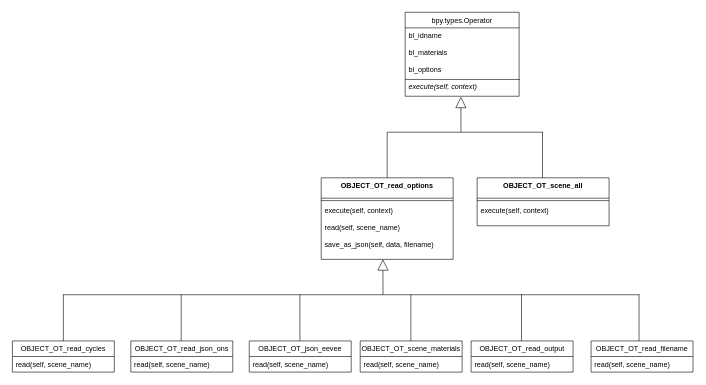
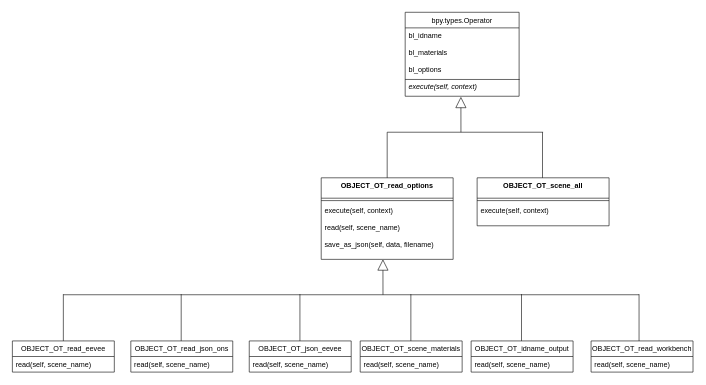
  <mxCell id="0" />
  <mxCell id="1" parent="0" />
  <mxCell id="2" value="bpy.types.Operator" style="swimlane;fontStyle=0;childLayout=stackLayout;horizontal=1;startSize=26;fillColor=none;horizontalStack=0;resizeParent=1;resizeParentMax=0;resizeLast=0;collapsible=1;marginBottom=0;" vertex="1" parent="1"><mxGeometry x="675" y="20" width="190" height="140" as="geometry" /></mxCell>
  <mxCell id="3" value="bl_idname&#10;&#10;bl_materials&#10;&#10;bl_options" style="text;strokeColor=none;fillColor=none;align=left;verticalAlign=top;spacingLeft=4;spacingRight=4;overflow=hidden;rotatable=0;points=[[0,0.5],[1,0.5]];portConstraint=eastwest;" vertex="1" parent="2"><mxGeometry y="26" width="190" height="84" as="geometry" /></mxCell>
  <mxCell id="4" value="execute(self, context)&#10;" style="text;strokeColor=none;fillColor=none;align=left;verticalAlign=top;spacingLeft=4;spacingRight=4;overflow=hidden;rotatable=0;points=[[0,0.5],[1,0.5]];portConstraint=eastwest;fontStyle=2" vertex="1" parent="2"><mxGeometry y="110" width="190" height="30" as="geometry" /></mxCell>
  <mxCell id="5" value="" style="endArrow=none;html=1;entryX=1.005;entryY=1.024;entryDx=0;entryDy=0;entryPerimeter=0;exitX=0;exitY=0.067;exitDx=0;exitDy=0;exitPerimeter=0;" edge="1" parent="2" source="4" target="3"><mxGeometry width="50" height="50" relative="1" as="geometry"><mxPoint x="45" y="233" as="sourcePoint" /><mxPoint x="95" y="183" as="targetPoint" /></mxGeometry></mxCell>
  <mxCell id="6" value="OBJECT_OT_read_options&#10;" style="swimlane;fontStyle=1;align=center;verticalAlign=top;childLayout=stackLayout;horizontal=1;startSize=34;horizontalStack=0;resizeParent=1;resizeParentMax=0;resizeLast=0;collapsible=1;marginBottom=0;" vertex="1" parent="1"><mxGeometry x="535" y="296" width="220" height="136" as="geometry" /></mxCell>
  <mxCell id="7" value="" style="line;strokeWidth=1;fillColor=none;align=left;verticalAlign=middle;spacingTop=-1;spacingLeft=3;spacingRight=3;rotatable=0;labelPosition=right;points=[];portConstraint=eastwest;" vertex="1" parent="6"><mxGeometry y="34" width="220" height="8" as="geometry" /></mxCell>
  <mxCell id="8" value="execute(self, context)&#10;&#10;read(self, scene_name)&#10;&#10;save_as_json(self, data, filename)&#10;" style="text;strokeColor=none;fillColor=none;align=left;verticalAlign=top;spacingLeft=4;spacingRight=4;overflow=hidden;rotatable=0;points=[[0,0.5],[1,0.5]];portConstraint=eastwest;" vertex="1" parent="6"><mxGeometry y="42" width="220" height="94" as="geometry" /></mxCell>
  <mxCell id="9" value="OBJECT_OT_scene_all" style="swimlane;fontStyle=1;align=center;verticalAlign=top;childLayout=stackLayout;horizontal=1;startSize=34;horizontalStack=0;resizeParent=1;resizeParentMax=0;resizeLast=0;collapsible=1;marginBottom=0;" vertex="1" parent="1"><mxGeometry x="795" y="296" width="220" height="80" as="geometry" /></mxCell>
  <mxCell id="10" value="" style="line;strokeWidth=1;fillColor=none;align=left;verticalAlign=middle;spacingTop=-1;spacingLeft=3;spacingRight=3;rotatable=0;labelPosition=right;points=[];portConstraint=eastwest;" vertex="1" parent="9"><mxGeometry y="34" width="220" height="8" as="geometry" /></mxCell>
  <mxCell id="11" value="execute(self, context)&#10;" style="text;strokeColor=none;fillColor=none;align=left;verticalAlign=top;spacingLeft=4;spacingRight=4;overflow=hidden;rotatable=0;points=[[0,0.5],[1,0.5]];portConstraint=eastwest;" vertex="1" parent="9"><mxGeometry y="42" width="220" height="38" as="geometry" /></mxCell>
  <mxCell id="12" value="" style="endArrow=block;endSize=16;endFill=0;html=1;entryX=0.489;entryY=1.033;entryDx=0;entryDy=0;entryPerimeter=0;" edge="1" parent="1" target="4"><mxGeometry width="160" relative="1" as="geometry"><mxPoint x="768" y="220" as="sourcePoint" /><mxPoint x="795" y="160" as="targetPoint" /></mxGeometry></mxCell>
- <mxCell id="13" value="OBJECT_OT_read_filename" style="swimlane;fontStyle=0;childLayout=stackLayout;horizontal=1;startSize=26;fillColor=none;horizontalStack=0;resizeParent=1;resizeParentMax=0;resizeLast=0;collapsible=1;marginBottom=0;" vertex="1" parent="1"><mxGeometry x="985" y="568" width="170" height="52" as="geometry" /></mxCell>
+ <mxCell id="13" value="OBJECT_OT_read_workbench" style="swimlane;fontStyle=0;childLayout=stackLayout;horizontal=1;startSize=26;fillColor=none;horizontalStack=0;resizeParent=1;resizeParentMax=0;resizeLast=0;collapsible=1;marginBottom=0;" vertex="1" parent="1"><mxGeometry x="985" y="568" width="170" height="52" as="geometry" /></mxCell>
  <mxCell id="14" value="read(self, scene_name)" style="text;strokeColor=none;fillColor=none;align=left;verticalAlign=top;spacingLeft=4;spacingRight=4;overflow=hidden;rotatable=0;points=[[0,0.5],[1,0.5]];portConstraint=eastwest;" vertex="1" parent="13"><mxGeometry y="26" width="170" height="26" as="geometry" /></mxCell>
  <mxCell id="15" value="" style="endArrow=none;html=1;" edge="1" parent="1"><mxGeometry width="50" height="50" relative="1" as="geometry"><mxPoint x="645" y="220" as="sourcePoint" /><mxPoint x="905" y="220" as="targetPoint" /></mxGeometry></mxCell>
  <mxCell id="16" value="" style="endArrow=none;html=1;exitX=0.5;exitY=0;exitDx=0;exitDy=0;" edge="1" parent="1" source="6"><mxGeometry width="50" height="50" relative="1" as="geometry"><mxPoint x="645" y="290" as="sourcePoint" /><mxPoint x="645" y="220" as="targetPoint" /></mxGeometry></mxCell>
  <mxCell id="17" value="" style="endArrow=none;html=1;exitX=0.5;exitY=0;exitDx=0;exitDy=0;" edge="1" parent="1"><mxGeometry width="50" height="50" relative="1" as="geometry"><mxPoint x="904" y="296" as="sourcePoint" /><mxPoint x="904" y="220" as="targetPoint" /></mxGeometry></mxCell>
  <mxCell id="18" value="" style="endArrow=block;endSize=16;endFill=0;html=1;entryX=0.489;entryY=1.033;entryDx=0;entryDy=0;entryPerimeter=0;" edge="1" parent="1"><mxGeometry width="160" relative="1" as="geometry"><mxPoint x="638" y="491" as="sourcePoint" /><mxPoint x="637.91" y="431.99" as="targetPoint" /></mxGeometry></mxCell>
  <mxCell id="19" value="" style="endArrow=none;html=1;" edge="1" parent="1"><mxGeometry width="50" height="50" relative="1" as="geometry"><mxPoint x="105" y="491" as="sourcePoint" /><mxPoint x="1065" y="491" as="targetPoint" /></mxGeometry></mxCell>
  <mxCell id="20" value="OBJECT_OT_read_json_ons" style="swimlane;fontStyle=0;childLayout=stackLayout;horizontal=1;startSize=26;fillColor=none;horizontalStack=0;resizeParent=1;resizeParentMax=0;resizeLast=0;collapsible=1;marginBottom=0;" vertex="1" parent="1"><mxGeometry x="217.5" y="568" width="170" height="52" as="geometry" /></mxCell>
  <mxCell id="21" value="read(self, scene_name)" style="text;strokeColor=none;fillColor=none;align=left;verticalAlign=top;spacingLeft=4;spacingRight=4;overflow=hidden;rotatable=0;points=[[0,0.5],[1,0.5]];portConstraint=eastwest;" vertex="1" parent="20"><mxGeometry y="26" width="170" height="26" as="geometry" /></mxCell>
- <mxCell id="22" value="OBJECT_OT_read_cycles" style="swimlane;fontStyle=0;childLayout=stackLayout;horizontal=1;startSize=26;fillColor=none;horizontalStack=0;resizeParent=1;resizeParentMax=0;resizeLast=0;collapsible=1;marginBottom=0;" vertex="1" parent="1"><mxGeometry x="20" y="568" width="170" height="52" as="geometry" /></mxCell>
+ <mxCell id="22" value="OBJECT_OT_read_eevee" style="swimlane;fontStyle=0;childLayout=stackLayout;horizontal=1;startSize=26;fillColor=none;horizontalStack=0;resizeParent=1;resizeParentMax=0;resizeLast=0;collapsible=1;marginBottom=0;" vertex="1" parent="1"><mxGeometry x="20" y="568" width="170" height="52" as="geometry" /></mxCell>
  <mxCell id="23" value="read(self, scene_name)" style="text;strokeColor=none;fillColor=none;align=left;verticalAlign=top;spacingLeft=4;spacingRight=4;overflow=hidden;rotatable=0;points=[[0,0.5],[1,0.5]];portConstraint=eastwest;" vertex="1" parent="22"><mxGeometry y="26" width="170" height="26" as="geometry" /></mxCell>
  <mxCell id="24" value="OBJECT_OT_json_eevee" style="swimlane;fontStyle=0;childLayout=stackLayout;horizontal=1;startSize=26;fillColor=none;horizontalStack=0;resizeParent=1;resizeParentMax=0;resizeLast=0;collapsible=1;marginBottom=0;" vertex="1" parent="1"><mxGeometry x="415" y="568" width="170" height="52" as="geometry" /></mxCell>
  <mxCell id="25" value="read(self, scene_name)" style="text;strokeColor=none;fillColor=none;align=left;verticalAlign=top;spacingLeft=4;spacingRight=4;overflow=hidden;rotatable=0;points=[[0,0.5],[1,0.5]];portConstraint=eastwest;" vertex="1" parent="24"><mxGeometry y="26" width="170" height="26" as="geometry" /></mxCell>
  <mxCell id="26" value="OBJECT_OT_scene_materials" style="swimlane;fontStyle=0;childLayout=stackLayout;horizontal=1;startSize=26;fillColor=none;horizontalStack=0;resizeParent=1;resizeParentMax=0;resizeLast=0;collapsible=1;marginBottom=0;" vertex="1" parent="1"><mxGeometry x="600" y="568" width="170" height="52" as="geometry" /></mxCell>
  <mxCell id="27" value="read(self, scene_name)" style="text;strokeColor=none;fillColor=none;align=left;verticalAlign=top;spacingLeft=4;spacingRight=4;overflow=hidden;rotatable=0;points=[[0,0.5],[1,0.5]];portConstraint=eastwest;" vertex="1" parent="26"><mxGeometry y="26" width="170" height="26" as="geometry" /></mxCell>
- <mxCell id="28" value="OBJECT_OT_read_output" style="swimlane;fontStyle=0;childLayout=stackLayout;horizontal=1;startSize=26;fillColor=none;horizontalStack=0;resizeParent=1;resizeParentMax=0;resizeLast=0;collapsible=1;marginBottom=0;" vertex="1" parent="1"><mxGeometry x="785" y="568" width="170" height="52" as="geometry" /></mxCell>
+ <mxCell id="28" value="OBJECT_OT_idname_output" style="swimlane;fontStyle=0;childLayout=stackLayout;horizontal=1;startSize=26;fillColor=none;horizontalStack=0;resizeParent=1;resizeParentMax=0;resizeLast=0;collapsible=1;marginBottom=0;" vertex="1" parent="1"><mxGeometry x="785" y="568" width="170" height="52" as="geometry" /></mxCell>
  <mxCell id="29" value="read(self, scene_name)" style="text;strokeColor=none;fillColor=none;align=left;verticalAlign=top;spacingLeft=4;spacingRight=4;overflow=hidden;rotatable=0;points=[[0,0.5],[1,0.5]];portConstraint=eastwest;" vertex="1" parent="28"><mxGeometry y="26" width="170" height="26" as="geometry" /></mxCell>
  <mxCell id="30" value="" style="endArrow=none;html=1;exitX=0.5;exitY=0;exitDx=0;exitDy=0;" edge="1" parent="1" source="22"><mxGeometry width="50" height="50" relative="1" as="geometry"><mxPoint x="65" y="550" as="sourcePoint" /><mxPoint x="105" y="490" as="targetPoint" /></mxGeometry></mxCell>
  <mxCell id="31" value="" style="endArrow=none;html=1;exitX=0.5;exitY=0;exitDx=0;exitDy=0;" edge="1" parent="1"><mxGeometry width="50" height="50" relative="1" as="geometry"><mxPoint x="301.5" y="568" as="sourcePoint" /><mxPoint x="301.5" y="490" as="targetPoint" /></mxGeometry></mxCell>
  <mxCell id="32" value="" style="endArrow=none;html=1;exitX=0.5;exitY=0;exitDx=0;exitDy=0;" edge="1" parent="1"><mxGeometry width="50" height="50" relative="1" as="geometry"><mxPoint x="499.5" y="568" as="sourcePoint" /><mxPoint x="499.5" y="490" as="targetPoint" /></mxGeometry></mxCell>
  <mxCell id="33" value="" style="endArrow=none;html=1;exitX=0.5;exitY=0;exitDx=0;exitDy=0;" edge="1" parent="1"><mxGeometry width="50" height="50" relative="1" as="geometry"><mxPoint x="684.5" y="568" as="sourcePoint" /><mxPoint x="684.5" y="490" as="targetPoint" /></mxGeometry></mxCell>
  <mxCell id="34" value="" style="endArrow=none;html=1;exitX=0.5;exitY=0;exitDx=0;exitDy=0;" edge="1" parent="1"><mxGeometry width="50" height="50" relative="1" as="geometry"><mxPoint x="869" y="568" as="sourcePoint" /><mxPoint x="869" y="490" as="targetPoint" /></mxGeometry></mxCell>
  <mxCell id="35" value="" style="endArrow=none;html=1;exitX=0.5;exitY=0;exitDx=0;exitDy=0;" edge="1" parent="1"><mxGeometry width="50" height="50" relative="1" as="geometry"><mxPoint x="1065" y="568" as="sourcePoint" /><mxPoint x="1065" y="490" as="targetPoint" /></mxGeometry></mxCell>
